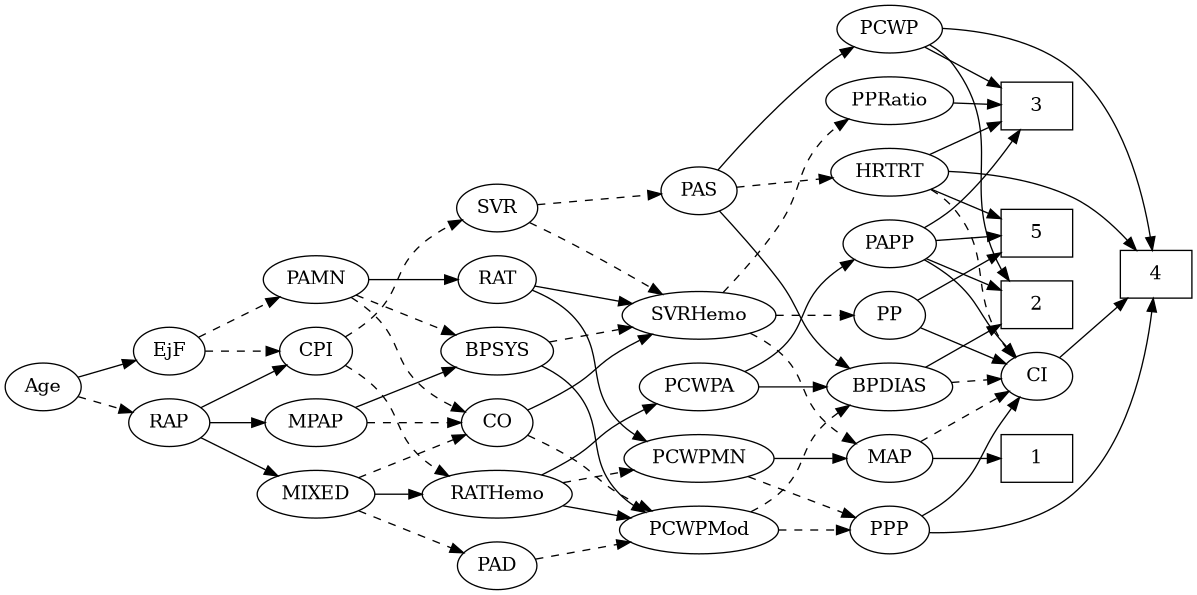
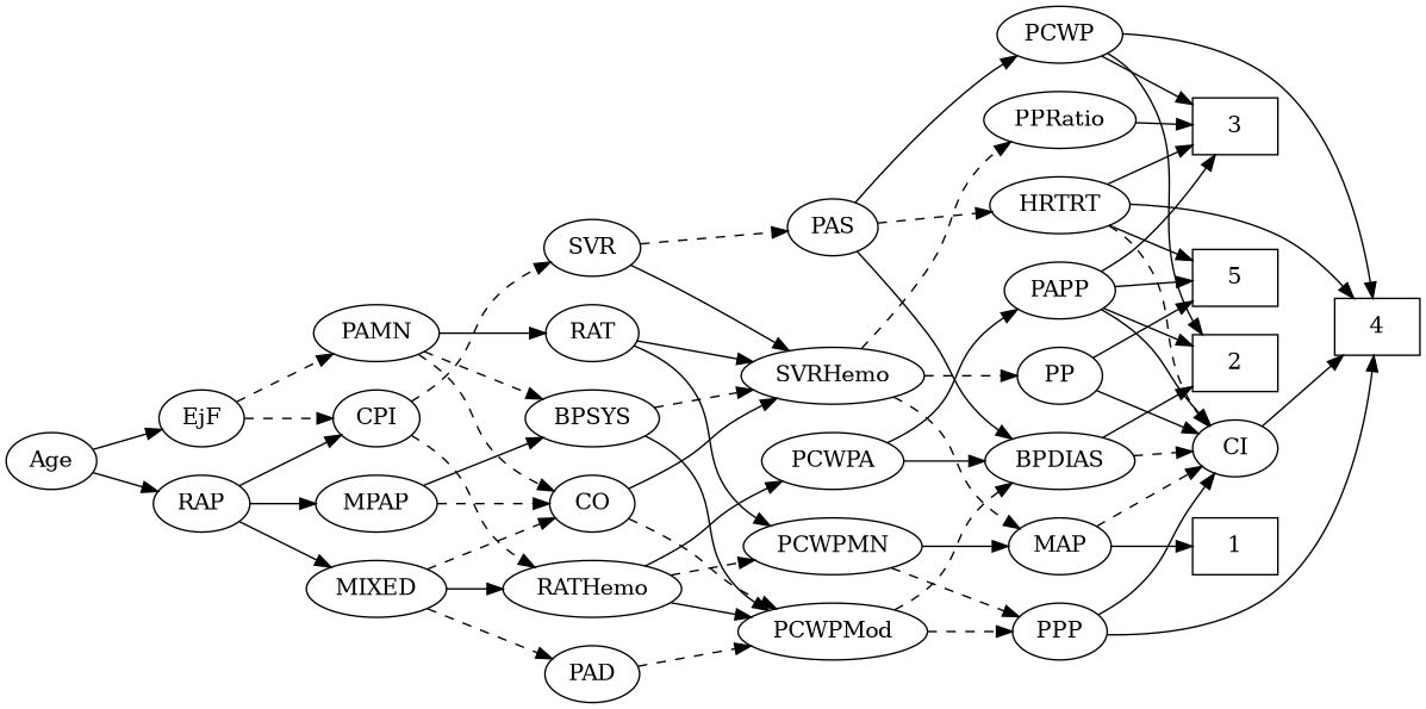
  strict digraph {
    rankdir=LR
    edge [style=solid]
    1 [height=0.5 shape=box width=0.75]
    2 [height=0.5 shape=box width=0.75]
    3 [height=0.5 shape=box width=0.75]
    4 [height=0.5 shape=box width=0.75]
    5 [height=0.5 shape=box width=0.75]
    Age [height=0.5 width=0.75]
    EjF [height=0.5 width=0.75]
    RAP [height=0.5 width=0.77632]
    PAMN [height=0.5 width=1.011]
    CPI [height=0.5 width=0.75]
    MIXED [height=0.5 width=1.1193]
    MPAP [height=0.5 width=0.97491]
    CO [height=0.5 width=0.75]
    BPSYS [height=0.5 width=1.0471]
    RAT [height=0.5 width=0.75827]
    RATHemo [height=0.5 width=1.3721]
    SVR [height=0.5 width=0.77632]
    PAD [height=0.5 width=0.79437]
    PCWPMod [height=0.5 width=1.4443]
    SVRHemo [height=0.5 width=1.3902]
    PCWPMN [height=0.5 width=1.3902]
    PCWPA [height=0.5 width=1.1555]
    PAS [height=0.5 width=0.75]
    BPDIAS [height=0.5 width=1.1735]
    PPP [height=0.5 width=0.75]
    MAP [height=0.5 width=0.84854]
    PP [height=0.5 width=0.75]
    PPRatio [height=0.5 width=1.1013]
    PAPP [height=0.5 width=0.88464]
    CI [height=0.5 width=0.75]
    PCWP [height=0.5 width=0.97491]
    HRTRT [height=0.5 width=1.1013]
    Age -> EjF
-   Age -> RAP [style=dashed]
+   Age -> RAP
    EjF -> PAMN [style=dashed]
    EjF -> CPI [style=dashed]
    RAP -> CPI
    RAP -> MIXED
    RAP -> MPAP
    PAMN -> CO [style=dashed]
    PAMN -> BPSYS [style=dashed]
    PAMN -> RAT
    CPI -> RATHemo [style=dashed]
    CPI -> SVR [style=dashed]
    MIXED -> CO [style=dashed]
    MIXED -> RATHemo
    MIXED -> PAD [style=dashed]
    MPAP -> CO [style=dashed]
    MPAP -> BPSYS
    CO -> PCWPMod [style=dashed]
    CO -> SVRHemo
    BPSYS -> PCWPMod
    BPSYS -> SVRHemo [style=dashed]
    RAT -> SVRHemo
    RAT -> PCWPMN
    RATHemo -> PCWPMod
    RATHemo -> PCWPMN [style=dashed]
    RATHemo -> PCWPA
-   SVR -> SVRHemo [style=dashed]
+   SVR -> SVRHemo
    SVR -> PAS [style=dashed]
    PAD -> PCWPMod [style=dashed]
    PCWPMod -> BPDIAS [style=dashed]
    PCWPMod -> PPP [style=dashed]
    SVRHemo -> MAP [style=dashed]
    SVRHemo -> PP [style=dashed]
    SVRHemo -> PPRatio [style=dashed]
    PCWPMN -> PPP [style=dashed]
    PCWPMN -> MAP
    PCWPA -> BPDIAS
    PCWPA -> PAPP
    PAS -> BPDIAS
    PAS -> PCWP
    PAS -> HRTRT [style=dashed]
    BPDIAS -> 2
    BPDIAS -> CI [style=dashed]
    PPP -> 4
    PPP -> CI
    MAP -> 1
    MAP -> CI [style=dashed]
    PP -> 5
    PP -> CI
    PPRatio -> 3
    PAPP -> 2
    PAPP -> 3
    PAPP -> 5
    PAPP -> CI
    CI -> 4
    PCWP -> 2
    PCWP -> 3
    PCWP -> 4
    HRTRT -> 3
    HRTRT -> 4
    HRTRT -> 5
    HRTRT -> CI [style=dashed]
  }
